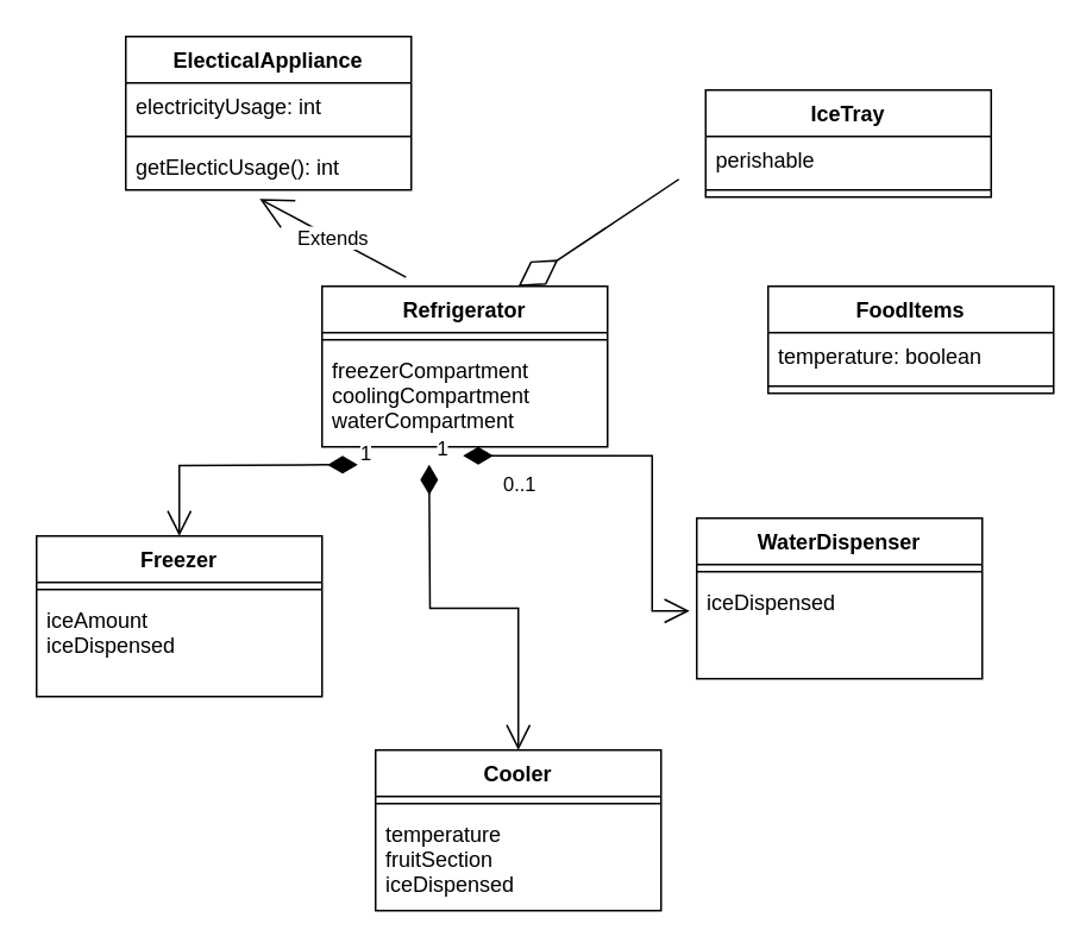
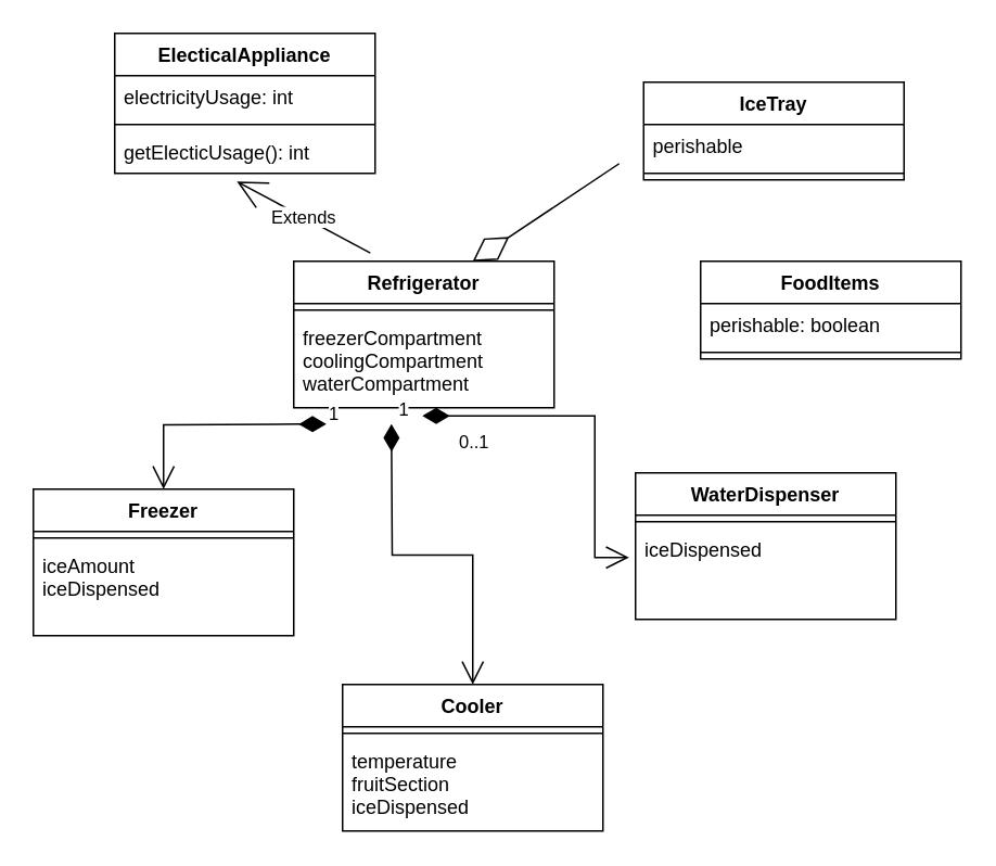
  <mxCell id="0" />
  <mxCell id="1" parent="0" />
  <mxCell id="2" value="ElecticalAppliance" style="swimlane;fontStyle=1;align=center;verticalAlign=top;childLayout=stackLayout;horizontal=1;startSize=26;horizontalStack=0;resizeParent=1;resizeParentMax=0;resizeLast=0;collapsible=1;marginBottom=0;" vertex="1" parent="1"><mxGeometry x="70" y="20" width="160" height="86" as="geometry" /></mxCell>
  <mxCell id="3" value="electricityUsage: int&#10;" style="text;strokeColor=none;fillColor=none;align=left;verticalAlign=top;spacingLeft=4;spacingRight=4;overflow=hidden;rotatable=0;points=[[0,0.5],[1,0.5]];portConstraint=eastwest;" vertex="1" parent="2"><mxGeometry y="26" width="160" height="26" as="geometry" /></mxCell>
  <mxCell id="4" value="" style="line;strokeWidth=1;fillColor=none;align=left;verticalAlign=middle;spacingTop=-1;spacingLeft=3;spacingRight=3;rotatable=0;labelPosition=right;points=[];portConstraint=eastwest;" vertex="1" parent="2"><mxGeometry y="52" width="160" height="8" as="geometry" /></mxCell>
  <mxCell id="5" value="getElecticUsage(): int" style="text;strokeColor=none;fillColor=none;align=left;verticalAlign=top;spacingLeft=4;spacingRight=4;overflow=hidden;rotatable=0;points=[[0,0.5],[1,0.5]];portConstraint=eastwest;" vertex="1" parent="2"><mxGeometry y="60" width="160" height="26" as="geometry" /></mxCell>
  <mxCell id="6" value="Refrigerator" style="swimlane;fontStyle=1;align=center;verticalAlign=top;childLayout=stackLayout;horizontal=1;startSize=26;horizontalStack=0;resizeParent=1;resizeParentMax=0;resizeLast=0;collapsible=1;marginBottom=0;" vertex="1" parent="1"><mxGeometry x="180" y="160" width="160" height="90" as="geometry" /></mxCell>
  <mxCell id="7" value="" style="line;strokeWidth=1;fillColor=none;align=left;verticalAlign=middle;spacingTop=-1;spacingLeft=3;spacingRight=3;rotatable=0;labelPosition=right;points=[];portConstraint=eastwest;" vertex="1" parent="6"><mxGeometry y="26" width="160" height="8" as="geometry" /></mxCell>
  <mxCell id="8" value="freezerCompartment&#10;coolingCompartment&#10;waterCompartment&#10;" style="text;strokeColor=none;fillColor=none;align=left;verticalAlign=top;spacingLeft=4;spacingRight=4;overflow=hidden;rotatable=0;points=[[0,0.5],[1,0.5]];portConstraint=eastwest;" vertex="1" parent="6"><mxGeometry y="34" width="160" height="56" as="geometry" /></mxCell>
  <mxCell id="9" value="Freezer" style="swimlane;fontStyle=1;align=center;verticalAlign=top;childLayout=stackLayout;horizontal=1;startSize=26;horizontalStack=0;resizeParent=1;resizeParentMax=0;resizeLast=0;collapsible=1;marginBottom=0;" vertex="1" parent="1"><mxGeometry x="20" y="300" width="160" height="90" as="geometry" /></mxCell>
  <mxCell id="10" value="" style="line;strokeWidth=1;fillColor=none;align=left;verticalAlign=middle;spacingTop=-1;spacingLeft=3;spacingRight=3;rotatable=0;labelPosition=right;points=[];portConstraint=eastwest;" vertex="1" parent="9"><mxGeometry y="26" width="160" height="8" as="geometry" /></mxCell>
  <mxCell id="11" value="iceAmount&#10;iceDispensed&#10;" style="text;strokeColor=none;fillColor=none;align=left;verticalAlign=top;spacingLeft=4;spacingRight=4;overflow=hidden;rotatable=0;points=[[0,0.5],[1,0.5]];portConstraint=eastwest;" vertex="1" parent="9"><mxGeometry y="34" width="160" height="56" as="geometry" /></mxCell>
  <mxCell id="12" value="Cooler" style="swimlane;fontStyle=1;align=center;verticalAlign=top;childLayout=stackLayout;horizontal=1;startSize=26;horizontalStack=0;resizeParent=1;resizeParentMax=0;resizeLast=0;collapsible=1;marginBottom=0;" vertex="1" parent="1"><mxGeometry x="210" y="420" width="160" height="90" as="geometry" /></mxCell>
  <mxCell id="13" value="" style="line;strokeWidth=1;fillColor=none;align=left;verticalAlign=middle;spacingTop=-1;spacingLeft=3;spacingRight=3;rotatable=0;labelPosition=right;points=[];portConstraint=eastwest;" vertex="1" parent="12"><mxGeometry y="26" width="160" height="8" as="geometry" /></mxCell>
  <mxCell id="14" value="temperature&#10;fruitSection&#10;iceDispensed&#10;" style="text;strokeColor=none;fillColor=none;align=left;verticalAlign=top;spacingLeft=4;spacingRight=4;overflow=hidden;rotatable=0;points=[[0,0.5],[1,0.5]];portConstraint=eastwest;" vertex="1" parent="12"><mxGeometry y="34" width="160" height="56" as="geometry" /></mxCell>
  <mxCell id="15" value="WaterDispenser" style="swimlane;fontStyle=1;align=center;verticalAlign=top;childLayout=stackLayout;horizontal=1;startSize=26;horizontalStack=0;resizeParent=1;resizeParentMax=0;resizeLast=0;collapsible=1;marginBottom=0;" vertex="1" parent="1"><mxGeometry x="390" y="290" width="160" height="90" as="geometry" /></mxCell>
  <mxCell id="16" value="" style="line;strokeWidth=1;fillColor=none;align=left;verticalAlign=middle;spacingTop=-1;spacingLeft=3;spacingRight=3;rotatable=0;labelPosition=right;points=[];portConstraint=eastwest;" vertex="1" parent="15"><mxGeometry y="26" width="160" height="8" as="geometry" /></mxCell>
  <mxCell id="17" value="iceDispensed" style="text;strokeColor=none;fillColor=none;align=left;verticalAlign=top;spacingLeft=4;spacingRight=4;overflow=hidden;rotatable=0;points=[[0,0.5],[1,0.5]];portConstraint=eastwest;" vertex="1" parent="15"><mxGeometry y="34" width="160" height="56" as="geometry" /></mxCell>
  <mxCell id="18" value="0..1" style="endArrow=open;html=1;endSize=12;startArrow=diamondThin;startSize=14;startFill=1;edgeStyle=orthogonalEdgeStyle;align=left;verticalAlign=bottom;rounded=0;exitX=0.494;exitY=1.089;exitDx=0;exitDy=0;exitPerimeter=0;entryX=-0.025;entryY=0.321;entryDx=0;entryDy=0;entryPerimeter=0;" edge="1" parent="1" source="8" target="17"><mxGeometry x="-0.804" y="-25" relative="1" as="geometry"><mxPoint x="210" y="340" as="sourcePoint" /><mxPoint x="370" y="340" as="targetPoint" /><mxPoint as="offset" /></mxGeometry></mxCell>
  <mxCell id="19" value="1" style="endArrow=open;html=1;endSize=12;startArrow=diamondThin;startSize=14;startFill=1;edgeStyle=orthogonalEdgeStyle;align=left;verticalAlign=bottom;rounded=0;entryX=0.5;entryY=0;entryDx=0;entryDy=0;" edge="1" parent="1" target="12"><mxGeometry x="-1" y="3" relative="1" as="geometry"><mxPoint x="240" y="260" as="sourcePoint" /><mxPoint x="396" y="351.976" as="targetPoint" /></mxGeometry></mxCell>
  <mxCell id="20" value="1" style="endArrow=open;html=1;endSize=12;startArrow=diamondThin;startSize=14;startFill=1;edgeStyle=orthogonalEdgeStyle;align=left;verticalAlign=bottom;rounded=0;" edge="1" parent="1" target="9"><mxGeometry x="-1" y="3" relative="1" as="geometry"><mxPoint x="200" y="260" as="sourcePoint" /><mxPoint x="240" y="420" as="targetPoint" /></mxGeometry></mxCell>
  <mxCell id="21" value="Extends" style="endArrow=open;endSize=16;endFill=0;html=1;rounded=0;entryX=0.469;entryY=1.192;entryDx=0;entryDy=0;entryPerimeter=0;exitX=0.294;exitY=-0.056;exitDx=0;exitDy=0;exitPerimeter=0;" edge="1" parent="1" source="6" target="5"><mxGeometry width="160" relative="1" as="geometry"><mxPoint x="210" y="190" as="sourcePoint" /><mxPoint x="370" y="190" as="targetPoint" /></mxGeometry></mxCell>
  <mxCell id="22" value="IceTray" style="swimlane;fontStyle=1;align=center;verticalAlign=top;childLayout=stackLayout;horizontal=1;startSize=26;horizontalStack=0;resizeParent=1;resizeParentMax=0;resizeLast=0;collapsible=1;marginBottom=0;" vertex="1" parent="1"><mxGeometry x="395" y="50" width="160" height="60" as="geometry" /></mxCell>
  <mxCell id="23" value="perishable" style="text;strokeColor=none;fillColor=none;align=left;verticalAlign=top;spacingLeft=4;spacingRight=4;overflow=hidden;rotatable=0;points=[[0,0.5],[1,0.5]];portConstraint=eastwest;" vertex="1" parent="22"><mxGeometry y="26" width="160" height="26" as="geometry" /></mxCell>
  <mxCell id="24" value="" style="line;strokeWidth=1;fillColor=none;align=left;verticalAlign=middle;spacingTop=-1;spacingLeft=3;spacingRight=3;rotatable=0;labelPosition=right;points=[];portConstraint=eastwest;" vertex="1" parent="22"><mxGeometry y="52" width="160" height="8" as="geometry" /></mxCell>
  <mxCell id="25" value="" style="endArrow=diamondThin;endFill=0;endSize=24;html=1;rounded=0;" edge="1" parent="1"><mxGeometry width="160" relative="1" as="geometry"><mxPoint x="380" y="100" as="sourcePoint" /><mxPoint x="290" y="160" as="targetPoint" /></mxGeometry></mxCell>
  <mxCell id="26" value="FoodItems" style="swimlane;fontStyle=1;align=center;verticalAlign=top;childLayout=stackLayout;horizontal=1;startSize=26;horizontalStack=0;resizeParent=1;resizeParentMax=0;resizeLast=0;collapsible=1;marginBottom=0;" vertex="1" parent="1"><mxGeometry x="430" y="160" width="160" height="60" as="geometry" /></mxCell>
- <mxCell id="27" value="temperature: boolean" style="text;strokeColor=none;fillColor=none;align=left;verticalAlign=top;spacingLeft=4;spacingRight=4;overflow=hidden;rotatable=0;points=[[0,0.5],[1,0.5]];portConstraint=eastwest;" vertex="1" parent="26"><mxGeometry y="26" width="160" height="26" as="geometry" /></mxCell>
+ <mxCell id="27" value="perishable: boolean" style="text;strokeColor=none;fillColor=none;align=left;verticalAlign=top;spacingLeft=4;spacingRight=4;overflow=hidden;rotatable=0;points=[[0,0.5],[1,0.5]];portConstraint=eastwest;" vertex="1" parent="26"><mxGeometry y="26" width="160" height="26" as="geometry" /></mxCell>
  <mxCell id="28" value="" style="line;strokeWidth=1;fillColor=none;align=left;verticalAlign=middle;spacingTop=-1;spacingLeft=3;spacingRight=3;rotatable=0;labelPosition=right;points=[];portConstraint=eastwest;" vertex="1" parent="26"><mxGeometry y="52" width="160" height="8" as="geometry" /></mxCell>
